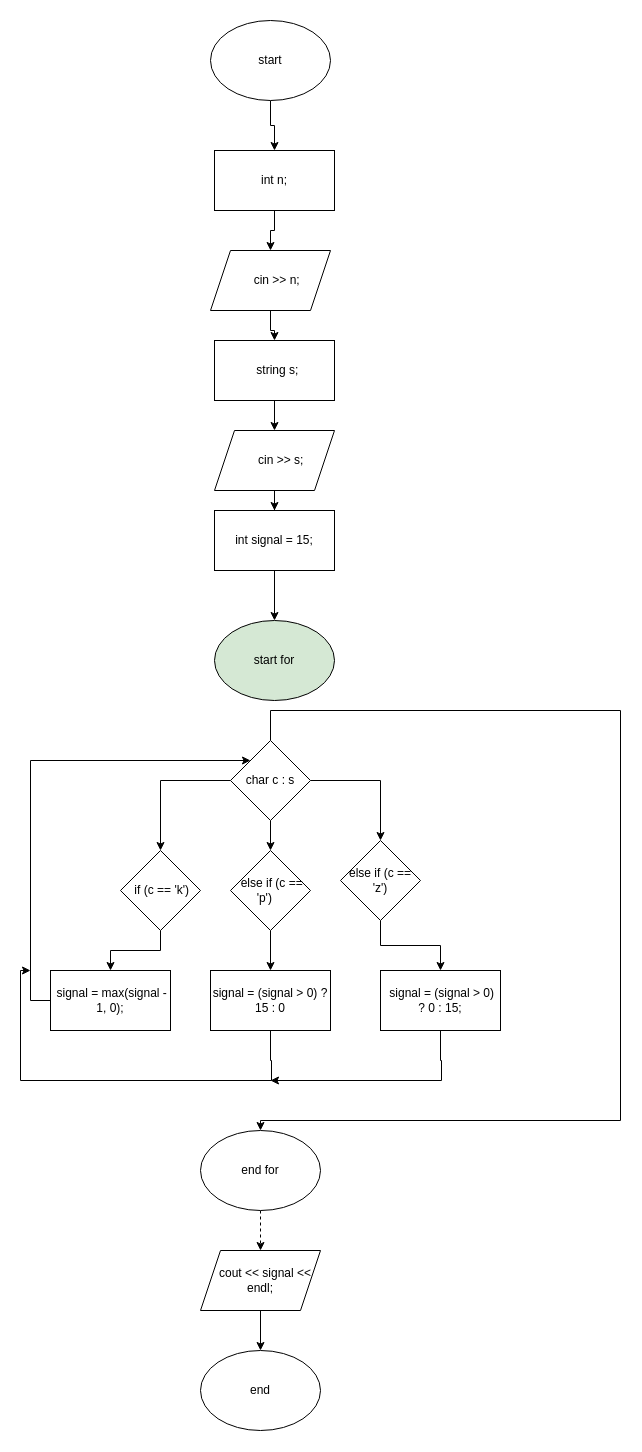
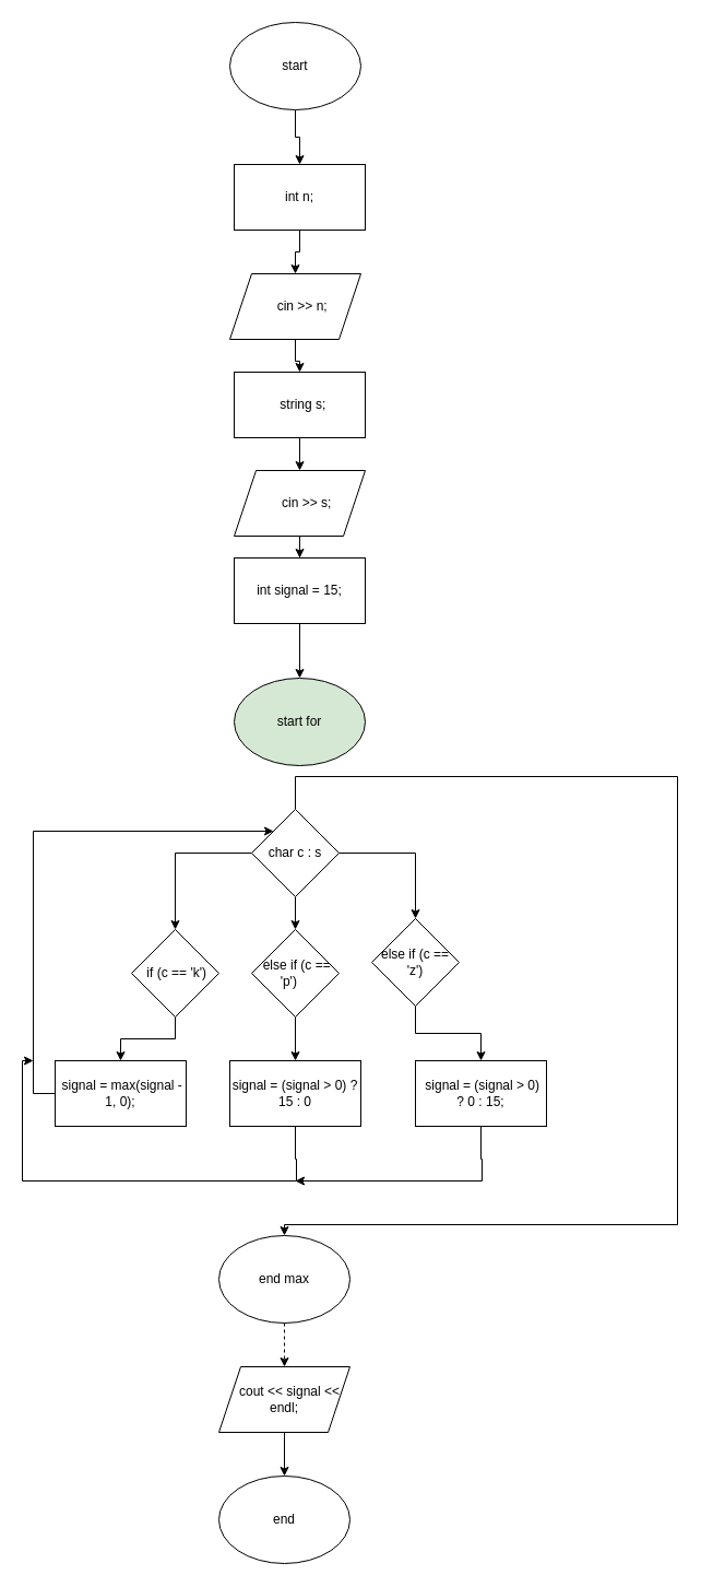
  <mxCell id="0" />
  <mxCell id="1" parent="0" />
  <mxCell id="2" style="edgeStyle=orthogonalEdgeStyle;rounded=0;orthogonalLoop=1;jettySize=auto;html=1;" edge="1" parent="1" source="3" target="5"><mxGeometry relative="1" as="geometry" /></mxCell>
  <mxCell id="3" value="start" style="ellipse;whiteSpace=wrap;html=1;" vertex="1" parent="1"><mxGeometry x="210" y="20" width="120" height="80" as="geometry" /></mxCell>
  <mxCell id="4" style="edgeStyle=orthogonalEdgeStyle;rounded=0;orthogonalLoop=1;jettySize=auto;html=1;entryX=0.5;entryY=0;entryDx=0;entryDy=0;" edge="1" parent="1" source="5" target="13"><mxGeometry relative="1" as="geometry" /></mxCell>
  <mxCell id="5" value="int n;" style="rounded=0;whiteSpace=wrap;html=1;" vertex="1" parent="1"><mxGeometry x="214" y="150" width="120" height="60" as="geometry" /></mxCell>
  <mxCell id="6" style="edgeStyle=orthogonalEdgeStyle;rounded=0;orthogonalLoop=1;jettySize=auto;html=1;" edge="1" parent="1" source="7" target="11"><mxGeometry relative="1" as="geometry" /></mxCell>
  <mxCell id="7" value="&amp;nbsp; string s;" style="rounded=0;whiteSpace=wrap;html=1;" vertex="1" parent="1"><mxGeometry x="214" y="340" width="120" height="60" as="geometry" /></mxCell>
  <mxCell id="8" style="edgeStyle=orthogonalEdgeStyle;rounded=0;orthogonalLoop=1;jettySize=auto;html=1;" edge="1" parent="1" source="9" target="14"><mxGeometry relative="1" as="geometry" /></mxCell>
  <mxCell id="9" value="int signal = 15;" style="rounded=0;whiteSpace=wrap;html=1;" vertex="1" parent="1"><mxGeometry x="214" y="510" width="120" height="60" as="geometry" /></mxCell>
  <mxCell id="10" style="edgeStyle=orthogonalEdgeStyle;rounded=0;orthogonalLoop=1;jettySize=auto;html=1;" edge="1" parent="1" source="11" target="9"><mxGeometry relative="1" as="geometry" /></mxCell>
  <mxCell id="11" value="&amp;nbsp; &amp;nbsp; cin &amp;gt;&amp;gt; s;" style="shape=parallelogram;perimeter=parallelogramPerimeter;whiteSpace=wrap;html=1;fixedSize=1;" vertex="1" parent="1"><mxGeometry x="214" y="430" width="120" height="60" as="geometry" /></mxCell>
  <mxCell id="12" style="edgeStyle=orthogonalEdgeStyle;rounded=0;orthogonalLoop=1;jettySize=auto;html=1;" edge="1" parent="1" source="13" target="7"><mxGeometry relative="1" as="geometry" /></mxCell>
  <mxCell id="13" value="&amp;nbsp; &amp;nbsp; cin &amp;gt;&amp;gt; n;" style="shape=parallelogram;perimeter=parallelogramPerimeter;whiteSpace=wrap;html=1;fixedSize=1;" vertex="1" parent="1"><mxGeometry x="210" y="250" width="120" height="60" as="geometry" /></mxCell>
  <mxCell id="14" value="start for" style="ellipse;whiteSpace=wrap;html=1;fillColor=#d5e8d4;" vertex="1" parent="1"><mxGeometry x="214" y="620" width="120" height="80" as="geometry" /></mxCell>
  <mxCell id="15" style="edgeStyle=orthogonalEdgeStyle;rounded=0;orthogonalLoop=1;jettySize=auto;html=1;" edge="1" parent="1" source="19" target="23"><mxGeometry relative="1" as="geometry"><mxPoint x="270" y="890" as="targetPoint" /></mxGeometry></mxCell>
  <mxCell id="16" style="edgeStyle=orthogonalEdgeStyle;rounded=0;orthogonalLoop=1;jettySize=auto;html=1;" edge="1" parent="1" source="19" target="25"><mxGeometry relative="1" as="geometry"><mxPoint x="190" y="890" as="targetPoint" /></mxGeometry></mxCell>
  <mxCell id="17" style="edgeStyle=orthogonalEdgeStyle;rounded=0;orthogonalLoop=1;jettySize=auto;html=1;" edge="1" parent="1" source="19" target="21"><mxGeometry relative="1" as="geometry"><mxPoint x="380" y="880" as="targetPoint" /></mxGeometry></mxCell>
  <mxCell id="18" style="edgeStyle=orthogonalEdgeStyle;rounded=0;orthogonalLoop=1;jettySize=auto;html=1;" edge="1" parent="1" source="19" target="33"><mxGeometry relative="1" as="geometry"><mxPoint x="290" y="1130" as="targetPoint" /><Array as="points"><mxPoint x="270" y="710" /><mxPoint x="620" y="710" /><mxPoint x="620" y="1120" /></Array></mxGeometry></mxCell>
  <mxCell id="19" value="char c : s" style="rhombus;whiteSpace=wrap;html=1;" vertex="1" parent="1"><mxGeometry x="230" y="740" width="80" height="80" as="geometry" /></mxCell>
  <mxCell id="20" style="edgeStyle=orthogonalEdgeStyle;rounded=0;orthogonalLoop=1;jettySize=auto;html=1;" edge="1" parent="1" source="21" target="27"><mxGeometry relative="1" as="geometry"><mxPoint x="380" y="1000" as="targetPoint" /></mxGeometry></mxCell>
  <mxCell id="21" value="else if (c == 'z')" style="rhombus;whiteSpace=wrap;html=1;" vertex="1" parent="1"><mxGeometry x="340" y="840" width="80" height="80" as="geometry" /></mxCell>
  <mxCell id="22" style="edgeStyle=orthogonalEdgeStyle;rounded=0;orthogonalLoop=1;jettySize=auto;html=1;" edge="1" parent="1" source="23" target="29"><mxGeometry relative="1" as="geometry"><mxPoint x="270" y="990" as="targetPoint" /></mxGeometry></mxCell>
  <mxCell id="23" value="&amp;nbsp;else if (c == 'p')&lt;span style=&quot;white-space: pre;&quot;&gt;&#09;&lt;/span&gt;" style="rhombus;whiteSpace=wrap;html=1;" vertex="1" parent="1"><mxGeometry x="230" y="850" width="80" height="80" as="geometry" /></mxCell>
  <mxCell id="24" style="edgeStyle=orthogonalEdgeStyle;rounded=0;orthogonalLoop=1;jettySize=auto;html=1;" edge="1" parent="1" source="25" target="31"><mxGeometry relative="1" as="geometry"><mxPoint x="160" y="1000" as="targetPoint" /></mxGeometry></mxCell>
  <mxCell id="25" value="&amp;nbsp;if (c == 'k')" style="rhombus;whiteSpace=wrap;html=1;" vertex="1" parent="1"><mxGeometry x="120" y="850" width="80" height="80" as="geometry" /></mxCell>
  <mxCell id="26" style="edgeStyle=orthogonalEdgeStyle;rounded=0;orthogonalLoop=1;jettySize=auto;html=1;" edge="1" parent="1" source="27"><mxGeometry relative="1" as="geometry"><mxPoint x="270" y="1080" as="targetPoint" /><Array as="points"><mxPoint x="440" y="1060" /><mxPoint x="441" y="1060" /></Array></mxGeometry></mxCell>
  <mxCell id="27" value="&amp;nbsp;signal = (signal &amp;gt; 0) ? 0 : 15;" style="rounded=0;whiteSpace=wrap;html=1;" vertex="1" parent="1"><mxGeometry x="380" y="970" width="120" height="60" as="geometry" /></mxCell>
  <mxCell id="28" style="edgeStyle=orthogonalEdgeStyle;rounded=0;orthogonalLoop=1;jettySize=auto;html=1;" edge="1" parent="1" source="29"><mxGeometry relative="1" as="geometry"><mxPoint x="30" y="970" as="targetPoint" /><Array as="points"><mxPoint x="270" y="1060" /><mxPoint x="271" y="1060" /><mxPoint x="271" y="1080" /><mxPoint x="20" y="1080" /><mxPoint x="20" y="970" /></Array></mxGeometry></mxCell>
  <mxCell id="29" value="signal = (signal &amp;gt; 0) ? 15 : 0" style="rounded=0;whiteSpace=wrap;html=1;" vertex="1" parent="1"><mxGeometry x="210" y="970" width="120" height="60" as="geometry" /></mxCell>
  <mxCell id="30" style="edgeStyle=orthogonalEdgeStyle;rounded=0;orthogonalLoop=1;jettySize=auto;html=1;entryX=0;entryY=0;entryDx=0;entryDy=0;" edge="1" parent="1" source="31" target="19"><mxGeometry relative="1" as="geometry"><mxPoint x="130" y="660" as="targetPoint" /><Array as="points"><mxPoint x="30" y="1000" /><mxPoint x="30" y="760" /></Array></mxGeometry></mxCell>
  <mxCell id="31" value="&amp;nbsp;signal = max(signal - 1, 0);" style="rounded=0;whiteSpace=wrap;html=1;" vertex="1" parent="1"><mxGeometry x="50" y="970" width="120" height="60" as="geometry" /></mxCell>
  <mxCell id="32" style="edgeStyle=orthogonalEdgeStyle;rounded=0;orthogonalLoop=1;jettySize=auto;html=1;dashed=1;" edge="1" parent="1" source="33" target="35"><mxGeometry relative="1" as="geometry"><mxPoint x="260" y="1280" as="targetPoint" /></mxGeometry></mxCell>
- <mxCell id="33" value="end for" style="ellipse;whiteSpace=wrap;html=1;" vertex="1" parent="1"><mxGeometry x="200" y="1130" width="120" height="80" as="geometry" /></mxCell>
+ <mxCell id="33" value="end max" style="ellipse;whiteSpace=wrap;html=1;" vertex="1" parent="1"><mxGeometry x="200" y="1130" width="120" height="80" as="geometry" /></mxCell>
  <mxCell id="34" style="edgeStyle=orthogonalEdgeStyle;rounded=0;orthogonalLoop=1;jettySize=auto;html=1;" edge="1" parent="1" source="35" target="36"><mxGeometry relative="1" as="geometry"><mxPoint x="260" y="1390" as="targetPoint" /></mxGeometry></mxCell>
  <mxCell id="35" value="&amp;nbsp; &amp;nbsp;cout &amp;lt;&amp;lt; signal &amp;lt;&amp;lt; endl;" style="shape=parallelogram;perimeter=parallelogramPerimeter;whiteSpace=wrap;html=1;fixedSize=1;" vertex="1" parent="1"><mxGeometry x="200" y="1250" width="120" height="60" as="geometry" /></mxCell>
  <mxCell id="36" value="end" style="ellipse;whiteSpace=wrap;html=1;" vertex="1" parent="1"><mxGeometry x="200" y="1350" width="120" height="80" as="geometry" /></mxCell>
